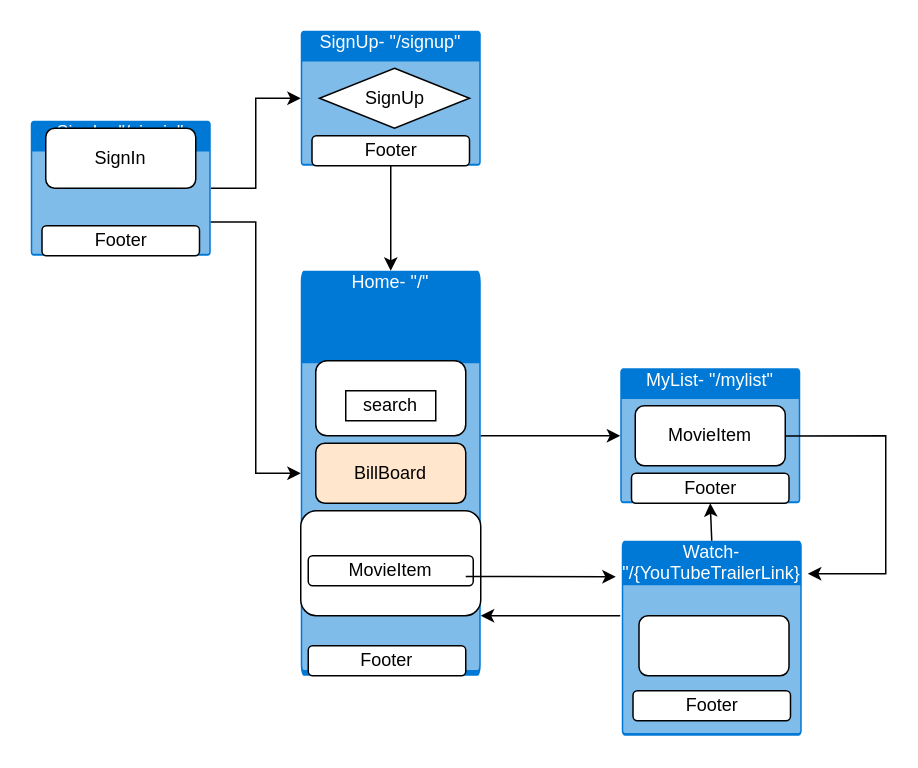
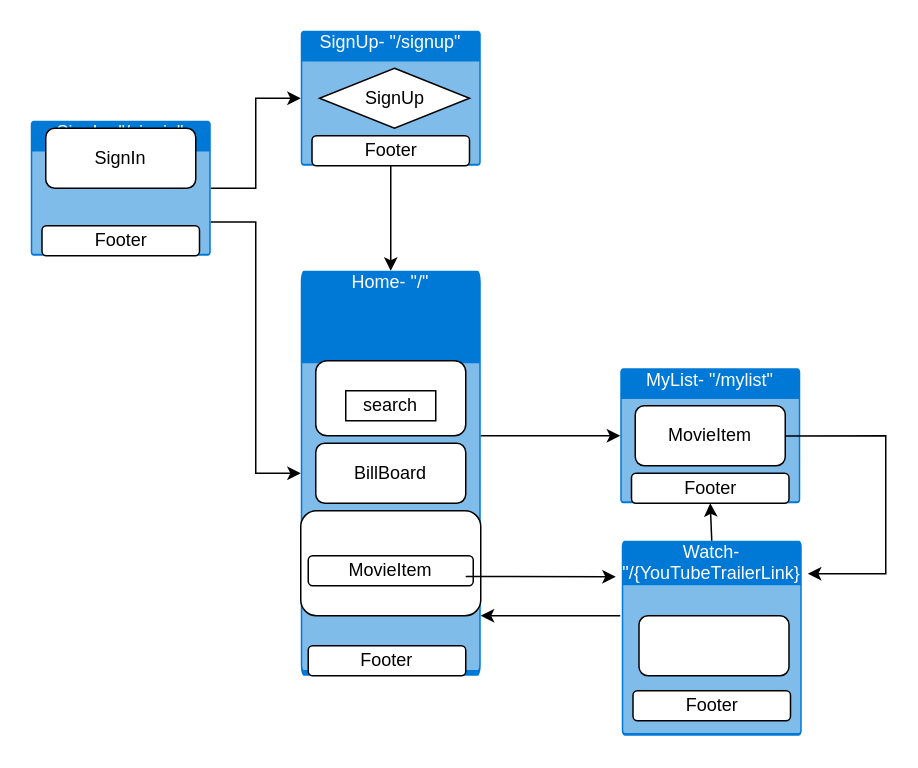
  <mxCell id="0" />
  <mxCell id="1" parent="0" />
  <mxCell id="2" value="" style="edgeStyle=orthogonalEdgeStyle;rounded=0;orthogonalLoop=1;jettySize=auto;html=1;entryX=0;entryY=0.5;entryDx=0;entryDy=0;entryPerimeter=0;" edge="1" parent="1" source="3" target="4"><mxGeometry relative="1" as="geometry" /></mxCell>
  <mxCell id="3" value="SignIn- &quot;/signin&quot;" style="html=1;whiteSpace=wrap;strokeColor=none;fillColor=#0079D6;labelPosition=center;verticalLabelPosition=middle;verticalAlign=top;align=center;fontSize=12;outlineConnect=0;spacingTop=-6;fontColor=#FFFFFF;sketch=0;shape=mxgraph.sitemap.page;" vertex="1" parent="1"><mxGeometry x="20" y="80" width="120" height="90" as="geometry" /></mxCell>
  <mxCell id="4" value="SignUp- &quot;/signup&quot;" style="html=1;whiteSpace=wrap;strokeColor=none;fillColor=#0079D6;labelPosition=center;verticalLabelPosition=middle;verticalAlign=top;align=center;fontSize=12;outlineConnect=0;spacingTop=-6;fontColor=#FFFFFF;sketch=0;shape=mxgraph.sitemap.page;" vertex="1" parent="1"><mxGeometry x="200" y="20" width="120" height="90" as="geometry" /></mxCell>
  <mxCell id="5" value="Home- &quot;/&quot;" style="html=1;whiteSpace=wrap;strokeColor=none;fillColor=#0079D6;labelPosition=center;verticalLabelPosition=middle;verticalAlign=top;align=center;fontSize=12;outlineConnect=0;spacingTop=-6;fontColor=#FFFFFF;sketch=0;shape=mxgraph.sitemap.page;" vertex="1" parent="1"><mxGeometry x="200" y="180" width="120" height="270" as="geometry" /></mxCell>
  <mxCell id="6" value="" style="edgeStyle=orthogonalEdgeStyle;rounded=0;orthogonalLoop=1;jettySize=auto;html=1;exitX=1;exitY=0.75;exitDx=0;exitDy=0;exitPerimeter=0;entryX=0;entryY=0.5;entryDx=0;entryDy=0;entryPerimeter=0;" edge="1" parent="1" source="3" target="5"><mxGeometry relative="1" as="geometry"><mxPoint x="160" y="200" as="sourcePoint" /><mxPoint x="280" y="130" as="targetPoint" /></mxGeometry></mxCell>
  <mxCell id="7" value="" style="rounded=1;whiteSpace=wrap;html=1;" vertex="1" parent="1"><mxGeometry x="210" y="240" width="100" height="50" as="geometry" /></mxCell>
- <mxCell id="8" value="BillBoard" style="rounded=1;whiteSpace=wrap;html=1;fillColor=#ffe6cc;" vertex="1" parent="1"><mxGeometry x="210" y="295" width="100" height="40" as="geometry" /></mxCell>
+ <mxCell id="8" value="BillBoard" style="rounded=1;whiteSpace=wrap;html=1;" vertex="1" parent="1"><mxGeometry x="210" y="295" width="100" height="40" as="geometry" /></mxCell>
  <mxCell id="9" value="" style="rounded=1;whiteSpace=wrap;html=1;" vertex="1" parent="1"><mxGeometry x="200" y="340" width="120" height="70" as="geometry" /></mxCell>
  <mxCell id="10" value="MovieItem" style="rounded=1;whiteSpace=wrap;html=1;" vertex="1" parent="1"><mxGeometry x="205" y="370" width="110" height="20" as="geometry" /></mxCell>
  <mxCell id="11" value="Footer" style="rounded=1;whiteSpace=wrap;html=1;" vertex="1" parent="1"><mxGeometry x="205" y="430" width="105" height="20" as="geometry" /></mxCell>
  <mxCell id="12" value="Footer" style="rounded=1;whiteSpace=wrap;html=1;" vertex="1" parent="1"><mxGeometry x="27.5" y="150" width="105" height="20" as="geometry" /></mxCell>
  <mxCell id="13" value="Footer" style="rounded=1;whiteSpace=wrap;html=1;" vertex="1" parent="1"><mxGeometry x="207.5" y="90" width="105" height="20" as="geometry" /></mxCell>
  <mxCell id="14" value="SignIn" style="rounded=1;whiteSpace=wrap;html=1;" vertex="1" parent="1"><mxGeometry x="30" y="85" width="100" height="40" as="geometry" /></mxCell>
  <mxCell id="15" value="SignUp" style="rhombus;whiteSpace=wrap;html=1;" vertex="1" parent="1"><mxGeometry x="212.5" y="45" width="100" height="40" as="geometry" /></mxCell>
  <mxCell id="16" value="MyList- &quot;/mylist&quot;" style="html=1;whiteSpace=wrap;strokeColor=none;fillColor=#0079D6;labelPosition=center;verticalLabelPosition=middle;verticalAlign=top;align=center;fontSize=12;outlineConnect=0;spacingTop=-6;fontColor=#FFFFFF;sketch=0;shape=mxgraph.sitemap.page;" vertex="1" parent="1"><mxGeometry x="413" y="245" width="120" height="90" as="geometry" /></mxCell>
  <mxCell id="17" value="Footer" style="rounded=1;whiteSpace=wrap;html=1;" vertex="1" parent="1"><mxGeometry x="420.5" y="315" width="105" height="20" as="geometry" /></mxCell>
  <mxCell id="18" value="MovieItem" style="rounded=1;whiteSpace=wrap;html=1;" vertex="1" parent="1"><mxGeometry x="423" y="270" width="100" height="40" as="geometry" /></mxCell>
  <mxCell id="19" value="" style="endArrow=classic;html=1;rounded=0;entryX=0;entryY=0.5;entryDx=0;entryDy=0;entryPerimeter=0;" edge="1" parent="1" target="16"><mxGeometry width="50" height="50" relative="1" as="geometry"><mxPoint x="320" y="290" as="sourcePoint" /><mxPoint x="240" y="320" as="targetPoint" /><Array as="points" /></mxGeometry></mxCell>
  <mxCell id="20" value="Watch- &quot;/{YouTubeTrailerLink}" style="html=1;whiteSpace=wrap;strokeColor=none;fillColor=#0079D6;labelPosition=center;verticalLabelPosition=middle;verticalAlign=top;align=center;fontSize=12;outlineConnect=0;spacingTop=-6;fontColor=#FFFFFF;sketch=0;shape=mxgraph.sitemap.page;" vertex="1" parent="1"><mxGeometry x="414" y="360" width="120" height="130" as="geometry" /></mxCell>
  <mxCell id="21" value="Footer" style="rounded=1;whiteSpace=wrap;html=1;" vertex="1" parent="1"><mxGeometry x="421.5" y="460" width="105" height="20" as="geometry" /></mxCell>
  <mxCell id="22" value="" style="rounded=1;whiteSpace=wrap;html=1;" vertex="1" parent="1"><mxGeometry x="425.5" y="410" width="100" height="40" as="geometry" /></mxCell>
  <mxCell id="23" value="" style="endArrow=classic;html=1;rounded=0;" edge="1" parent="1"><mxGeometry width="50" height="50" relative="1" as="geometry"><mxPoint x="310" y="383.82" as="sourcePoint" /><mxPoint x="410" y="384" as="targetPoint" /><Array as="points" /></mxGeometry></mxCell>
  <mxCell id="24" value="" style="endArrow=classic;html=1;rounded=0;entryX=1.034;entryY=0.169;entryDx=0;entryDy=0;entryPerimeter=0;" edge="1" parent="1" target="20"><mxGeometry width="50" height="50" relative="1" as="geometry"><mxPoint x="523" y="290.11" as="sourcePoint" /><mxPoint x="590" y="440" as="targetPoint" /><Array as="points"><mxPoint x="590" y="290" /><mxPoint x="590" y="382" /></Array></mxGeometry></mxCell>
  <mxCell id="25" value="search" style="whiteSpace=wrap;html=1;rounded=0;" vertex="1" parent="1"><mxGeometry x="230" y="260" width="60" height="20" as="geometry" /></mxCell>
  <mxCell id="26" value="" style="edgeStyle=orthogonalEdgeStyle;rounded=0;orthogonalLoop=1;jettySize=auto;html=1;" edge="1" parent="1" source="4" target="5"><mxGeometry relative="1" as="geometry"><mxPoint x="502" y="70" as="sourcePoint" /><mxPoint x="352" y="170" as="targetPoint" /></mxGeometry></mxCell>
  <mxCell id="27" value="" style="endArrow=classic;html=1;rounded=0;entryX=1;entryY=1;entryDx=0;entryDy=0;" edge="1" parent="1" target="9"><mxGeometry width="50" height="50" relative="1" as="geometry"><mxPoint x="413" y="410" as="sourcePoint" /><mxPoint x="517" y="419.18" as="targetPoint" /><Array as="points" /></mxGeometry></mxCell>
  <mxCell id="28" value="" style="endArrow=classic;html=1;rounded=0;exitX=0.5;exitY=0;exitDx=0;exitDy=0;exitPerimeter=0;entryX=0.5;entryY=1;entryDx=0;entryDy=0;" edge="1" parent="1" source="20" target="17"><mxGeometry width="50" height="50" relative="1" as="geometry"><mxPoint x="474" y="349.58" as="sourcePoint" /><mxPoint x="574" y="349.76" as="targetPoint" /><Array as="points" /></mxGeometry></mxCell>
